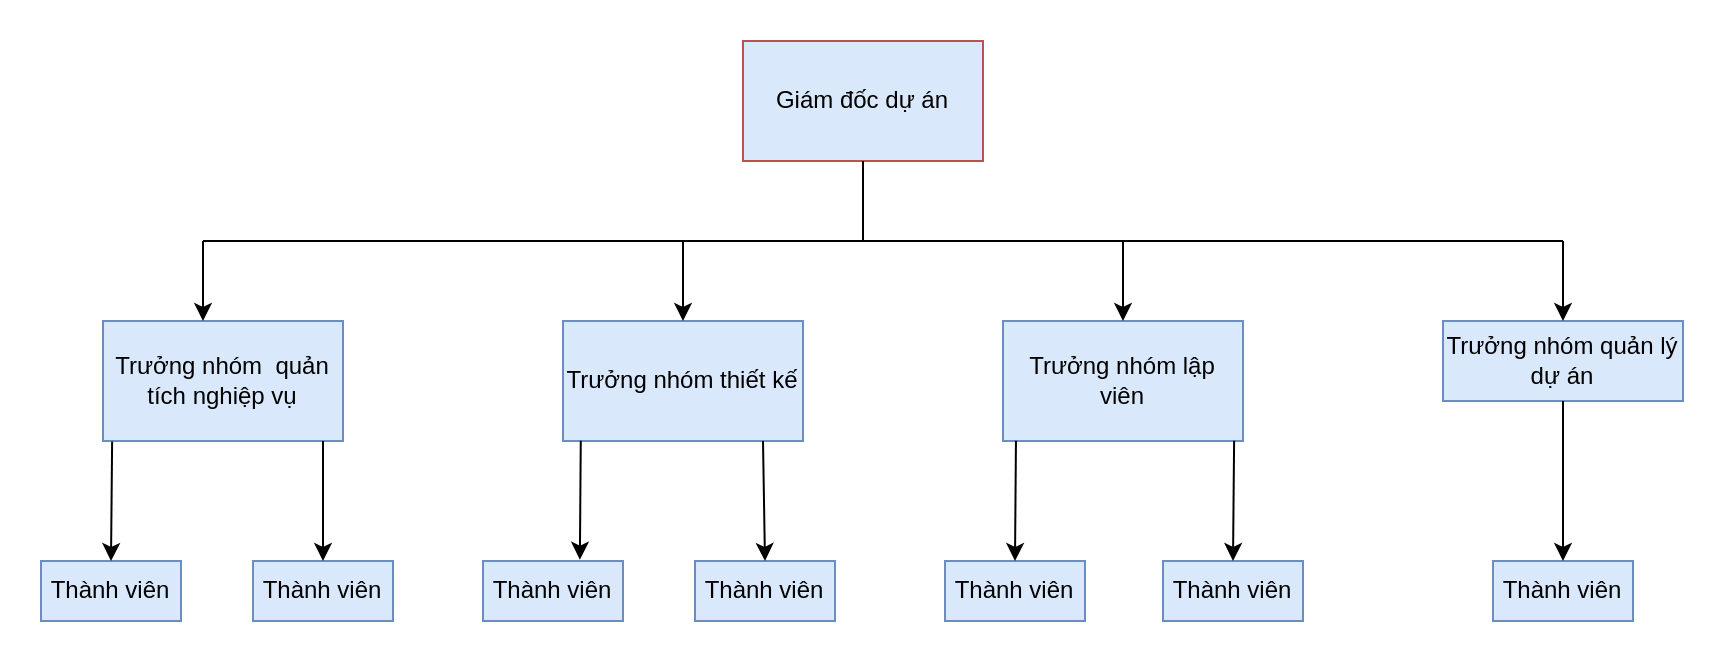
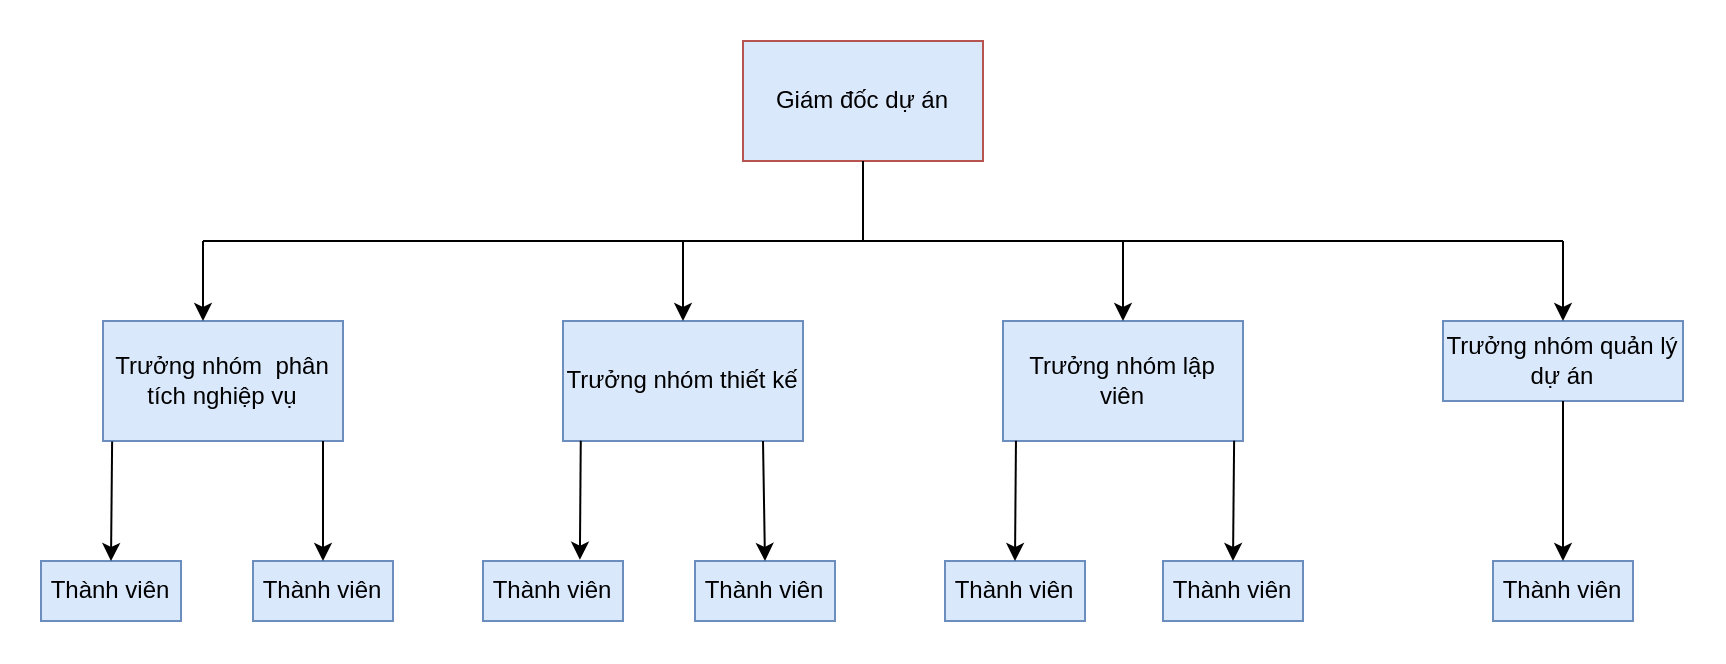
  <mxCell id="0" />
  <mxCell id="1" parent="0" />
  <mxCell id="2" value="Giám đốc dự án" style="rounded=0;whiteSpace=wrap;html=1;fillColor=#dae8fc;strokeColor=#b85450;" vertex="1" parent="1"><mxGeometry x="371" y="20" width="120" height="60" as="geometry" /></mxCell>
- <mxCell id="3" value="Trưởng nhóm&amp;nbsp; quản tích nghiệp vụ" style="rounded=0;whiteSpace=wrap;html=1;fillColor=#dae8fc;strokeColor=#6c8ebf;" vertex="1" parent="1"><mxGeometry x="51" y="160" width="120" height="60" as="geometry" /></mxCell>
+ <mxCell id="3" value="Trưởng nhóm&amp;nbsp; phân tích nghiệp vụ" style="rounded=0;whiteSpace=wrap;html=1;fillColor=#dae8fc;strokeColor=#6c8ebf;" vertex="1" parent="1"><mxGeometry x="51" y="160" width="120" height="60" as="geometry" /></mxCell>
  <mxCell id="4" value="Trưởng nhóm thiết kế&lt;span style=&quot;color: rgba(0, 0, 0, 0); font-family: monospace; font-size: 0px; text-align: start;&quot;&gt;%3CmxGraphModel%3E%3Croot%3E%3CmxCell%20id%3D%220%22%2F%3E%3CmxCell%20id%3D%221%22%20parent%3D%220%22%2F%3E%3CmxCell%20id%3D%222%22%20value%3D%22%22%20style%3D%22rounded%3D0%3BwhiteSpace%3Dwrap%3Bhtml%3D1%3B%22%20vertex%3D%221%22%20parent%3D%221%22%3E%3CmxGeometry%20x%3D%22370%22%20y%3D%2280%22%20width%3D%22120%22%20height%3D%2260%22%20as%3D%22geometry%22%2F%3E%3C%2FmxCell%3E%3C%2Froot%3E%3C%2FmxGraphModel%3E&lt;/span&gt;" style="rounded=0;whiteSpace=wrap;html=1;fillColor=#dae8fc;strokeColor=#6c8ebf;" vertex="1" parent="1"><mxGeometry x="281" y="160" width="120" height="60" as="geometry" /></mxCell>
  <mxCell id="5" value="Trưởng nhóm lập viên" style="rounded=0;whiteSpace=wrap;html=1;fillColor=#dae8fc;strokeColor=#6c8ebf;" vertex="1" parent="1"><mxGeometry x="501" y="160" width="120" height="60" as="geometry" /></mxCell>
  <mxCell id="6" value="Trưởng nhóm quản lý dự án" style="rounded=0;whiteSpace=wrap;html=1;fillColor=#dae8fc;strokeColor=#6c8ebf;" vertex="1" parent="1"><mxGeometry x="721" y="160" width="120" height="40" as="geometry" /></mxCell>
  <mxCell id="7" value="Thành viên" style="rounded=0;whiteSpace=wrap;html=1;fillColor=#dae8fc;strokeColor=#6c8ebf;" vertex="1" parent="1"><mxGeometry x="20" y="280" width="70" height="30" as="geometry" /></mxCell>
  <mxCell id="8" value="Thành viên" style="rounded=0;whiteSpace=wrap;html=1;fillColor=#dae8fc;strokeColor=#6c8ebf;" vertex="1" parent="1"><mxGeometry x="126" y="280" width="70" height="30" as="geometry" /></mxCell>
  <mxCell id="9" value="Thành viên" style="rounded=0;whiteSpace=wrap;html=1;fillColor=#dae8fc;strokeColor=#6c8ebf;" vertex="1" parent="1"><mxGeometry x="241" y="280" width="70" height="30" as="geometry" /></mxCell>
  <mxCell id="10" value="Thành viên" style="rounded=0;whiteSpace=wrap;html=1;fillColor=#dae8fc;strokeColor=#6c8ebf;" vertex="1" parent="1"><mxGeometry x="347" y="280" width="70" height="30" as="geometry" /></mxCell>
  <mxCell id="11" value="Thành viên" style="rounded=0;whiteSpace=wrap;html=1;fillColor=#dae8fc;strokeColor=#6c8ebf;" vertex="1" parent="1"><mxGeometry x="472" y="280" width="70" height="30" as="geometry" /></mxCell>
  <mxCell id="12" value="Thành viên" style="rounded=0;whiteSpace=wrap;html=1;fillColor=#dae8fc;strokeColor=#6c8ebf;" vertex="1" parent="1"><mxGeometry x="581" y="280" width="70" height="30" as="geometry" /></mxCell>
  <mxCell id="13" value="Thành viên" style="rounded=0;whiteSpace=wrap;html=1;fillColor=#dae8fc;strokeColor=#6c8ebf;" vertex="1" parent="1"><mxGeometry x="746" y="280" width="70" height="30" as="geometry" /></mxCell>
  <mxCell id="14" value="" style="endArrow=none;html=1;rounded=0;entryX=0.5;entryY=1;entryDx=0;entryDy=0;" edge="1" parent="1" target="2"><mxGeometry width="50" height="50" relative="1" as="geometry"><mxPoint x="431" y="120" as="sourcePoint" /><mxPoint x="441" y="250" as="targetPoint" /></mxGeometry></mxCell>
  <mxCell id="15" value="" style="endArrow=none;html=1;rounded=0;" edge="1" parent="1"><mxGeometry width="50" height="50" relative="1" as="geometry"><mxPoint x="101" y="120" as="sourcePoint" /><mxPoint x="781" y="120" as="targetPoint" /></mxGeometry></mxCell>
  <mxCell id="16" value="" style="endArrow=classic;html=1;rounded=0;" edge="1" parent="1"><mxGeometry width="50" height="50" relative="1" as="geometry"><mxPoint x="101" y="120" as="sourcePoint" /><mxPoint x="101" y="160" as="targetPoint" /></mxGeometry></mxCell>
  <mxCell id="17" value="" style="endArrow=classic;html=1;rounded=0;entryX=0.5;entryY=0;entryDx=0;entryDy=0;" edge="1" parent="1" target="4"><mxGeometry width="50" height="50" relative="1" as="geometry"><mxPoint x="341" y="120" as="sourcePoint" /><mxPoint x="451" y="260" as="targetPoint" /></mxGeometry></mxCell>
  <mxCell id="18" value="" style="endArrow=classic;html=1;rounded=0;entryX=0.5;entryY=0;entryDx=0;entryDy=0;" edge="1" parent="1" target="5"><mxGeometry width="50" height="50" relative="1" as="geometry"><mxPoint x="561" y="120" as="sourcePoint" /><mxPoint x="461" y="270" as="targetPoint" /></mxGeometry></mxCell>
  <mxCell id="19" value="" style="endArrow=classic;html=1;rounded=0;entryX=0.5;entryY=0;entryDx=0;entryDy=0;" edge="1" parent="1" target="6"><mxGeometry width="50" height="50" relative="1" as="geometry"><mxPoint x="781" y="120" as="sourcePoint" /><mxPoint x="471" y="280" as="targetPoint" /></mxGeometry></mxCell>
  <mxCell id="20" value="" style="endArrow=classic;html=1;rounded=0;entryX=0.5;entryY=0;entryDx=0;entryDy=0;" edge="1" parent="1" target="8"><mxGeometry width="50" height="50" relative="1" as="geometry"><mxPoint x="161" y="220" as="sourcePoint" /><mxPoint x="481" y="290" as="targetPoint" /></mxGeometry></mxCell>
  <mxCell id="21" value="" style="endArrow=classic;html=1;rounded=0;entryX=0.5;entryY=0;entryDx=0;entryDy=0;exitX=0.038;exitY=1.005;exitDx=0;exitDy=0;exitPerimeter=0;" edge="1" parent="1" source="3" target="7"><mxGeometry width="50" height="50" relative="1" as="geometry"><mxPoint x="451" y="360" as="sourcePoint" /><mxPoint x="501" y="310" as="targetPoint" /></mxGeometry></mxCell>
  <mxCell id="22" value="" style="endArrow=classic;html=1;rounded=0;exitX=0.074;exitY=0.997;exitDx=0;exitDy=0;exitPerimeter=0;entryX=0.692;entryY=-0.022;entryDx=0;entryDy=0;entryPerimeter=0;" edge="1" parent="1" source="4" target="9"><mxGeometry width="50" height="50" relative="1" as="geometry"><mxPoint x="461" y="370" as="sourcePoint" /><mxPoint x="301" y="320" as="targetPoint" /></mxGeometry></mxCell>
  <mxCell id="23" value="" style="endArrow=classic;html=1;rounded=0;entryX=0.5;entryY=0;entryDx=0;entryDy=0;" edge="1" parent="1" target="10"><mxGeometry width="50" height="50" relative="1" as="geometry"><mxPoint x="381" y="220" as="sourcePoint" /><mxPoint x="521" y="330" as="targetPoint" /></mxGeometry></mxCell>
  <mxCell id="24" value="" style="endArrow=classic;html=1;rounded=0;entryX=0.5;entryY=0;entryDx=0;entryDy=0;exitX=0.054;exitY=0.997;exitDx=0;exitDy=0;exitPerimeter=0;" edge="1" parent="1" source="5" target="11"><mxGeometry width="50" height="50" relative="1" as="geometry"><mxPoint x="481" y="390" as="sourcePoint" /><mxPoint x="531" y="340" as="targetPoint" /></mxGeometry></mxCell>
  <mxCell id="25" value="" style="endArrow=classic;html=1;rounded=0;exitX=0.963;exitY=0.997;exitDx=0;exitDy=0;exitPerimeter=0;entryX=0.5;entryY=0;entryDx=0;entryDy=0;" edge="1" parent="1" source="5" target="12"><mxGeometry width="50" height="50" relative="1" as="geometry"><mxPoint x="491" y="400" as="sourcePoint" /><mxPoint x="541" y="350" as="targetPoint" /></mxGeometry></mxCell>
  <mxCell id="26" value="" style="endArrow=classic;html=1;rounded=0;entryX=0.5;entryY=0;entryDx=0;entryDy=0;exitX=0.5;exitY=1;exitDx=0;exitDy=0;" edge="1" parent="1" source="6" target="13"><mxGeometry width="50" height="50" relative="1" as="geometry"><mxPoint x="501" y="410" as="sourcePoint" /><mxPoint x="551" y="360" as="targetPoint" /></mxGeometry></mxCell>
